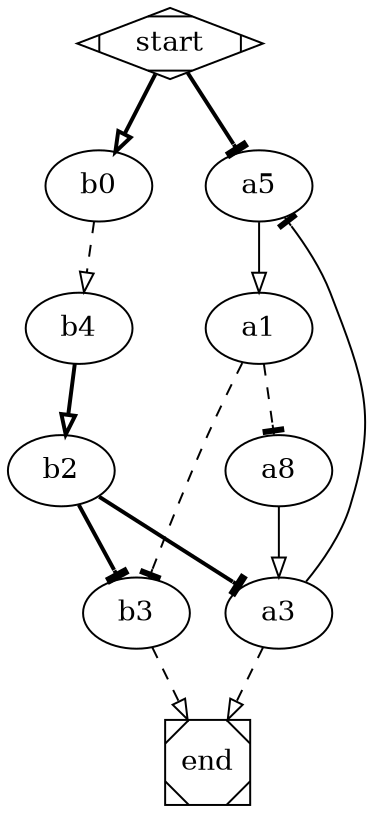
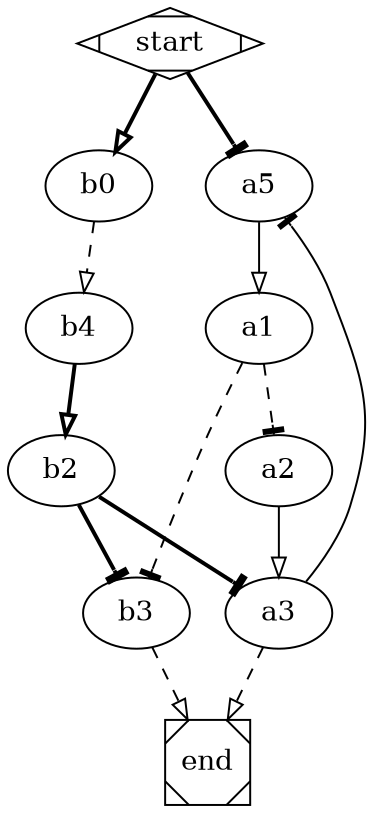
  digraph {
    edge [arrowhead=onormal style=dashed]
    n1 [label=a5]
    a1
-   a2 [label=a8]
+   a2
    b3
    a3
    end [shape=Msquare]
    n7 [label=b4]
    b0
    b2
    start [shape=Mdiamond]
    n1 -> a1 [style=solid]
    a1 -> a2 [arrowhead=tee]
    a1 -> b3 [arrowhead=tee]
    a2 -> a3 [style=solid]
    b3 -> end
    a3 -> n1 [arrowhead=tee style=solid]
    a3 -> end
    n7 -> b2 [style=bold]
    b0 -> n7
    b2 -> b3 [arrowhead=tee style=bold]
    b2 -> a3 [arrowhead=tee style=bold]
    start -> n1 [arrowhead=tee style=bold]
    start -> b0 [style=bold]
  }
